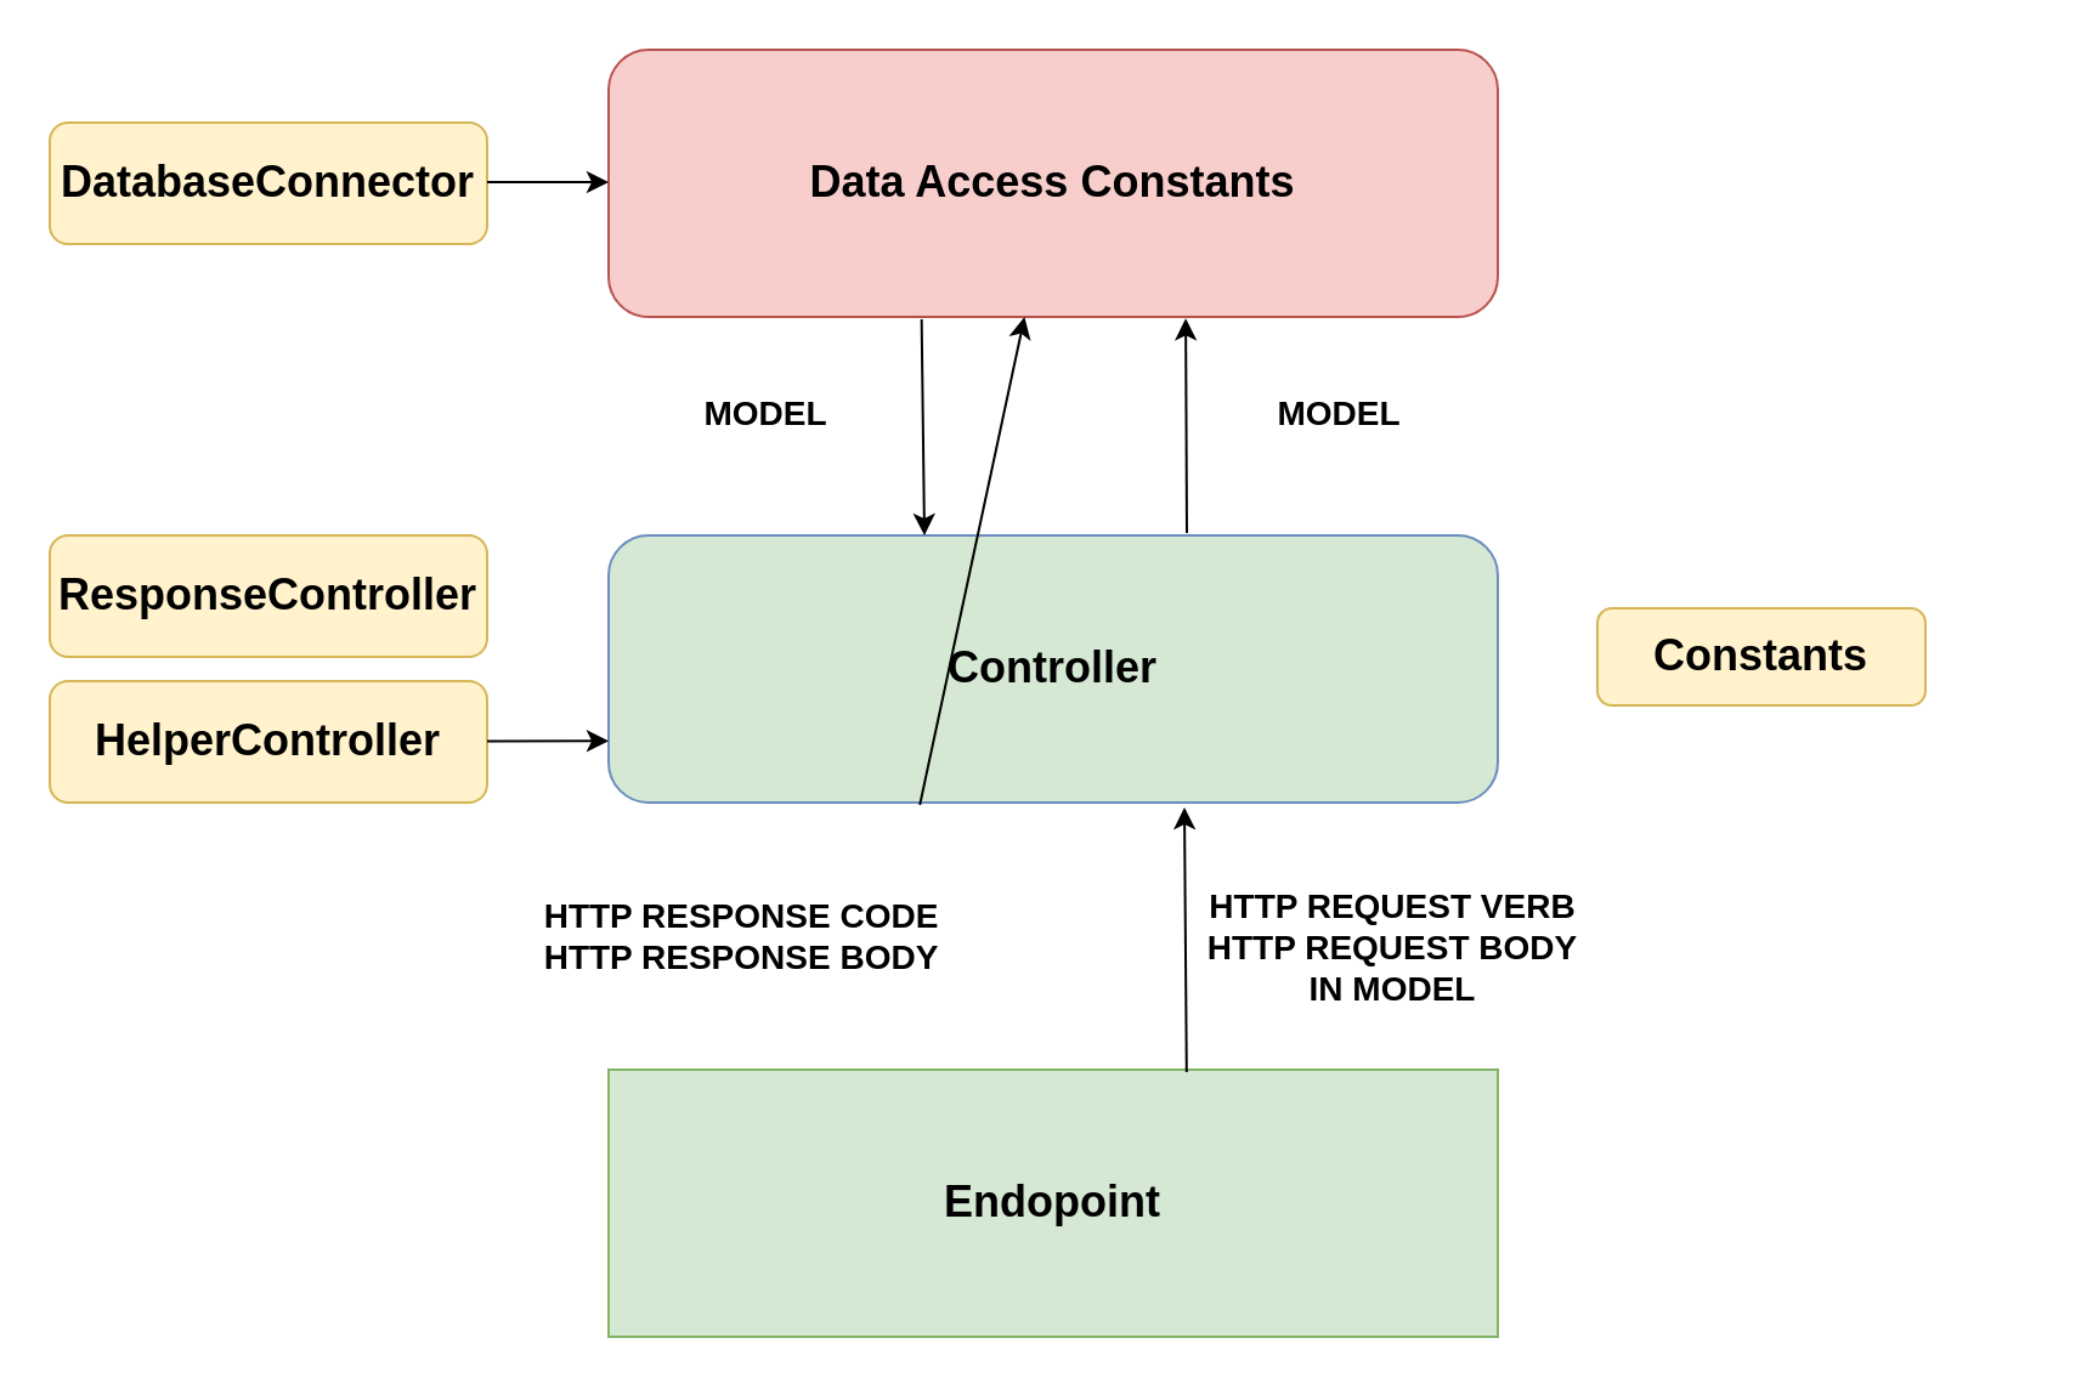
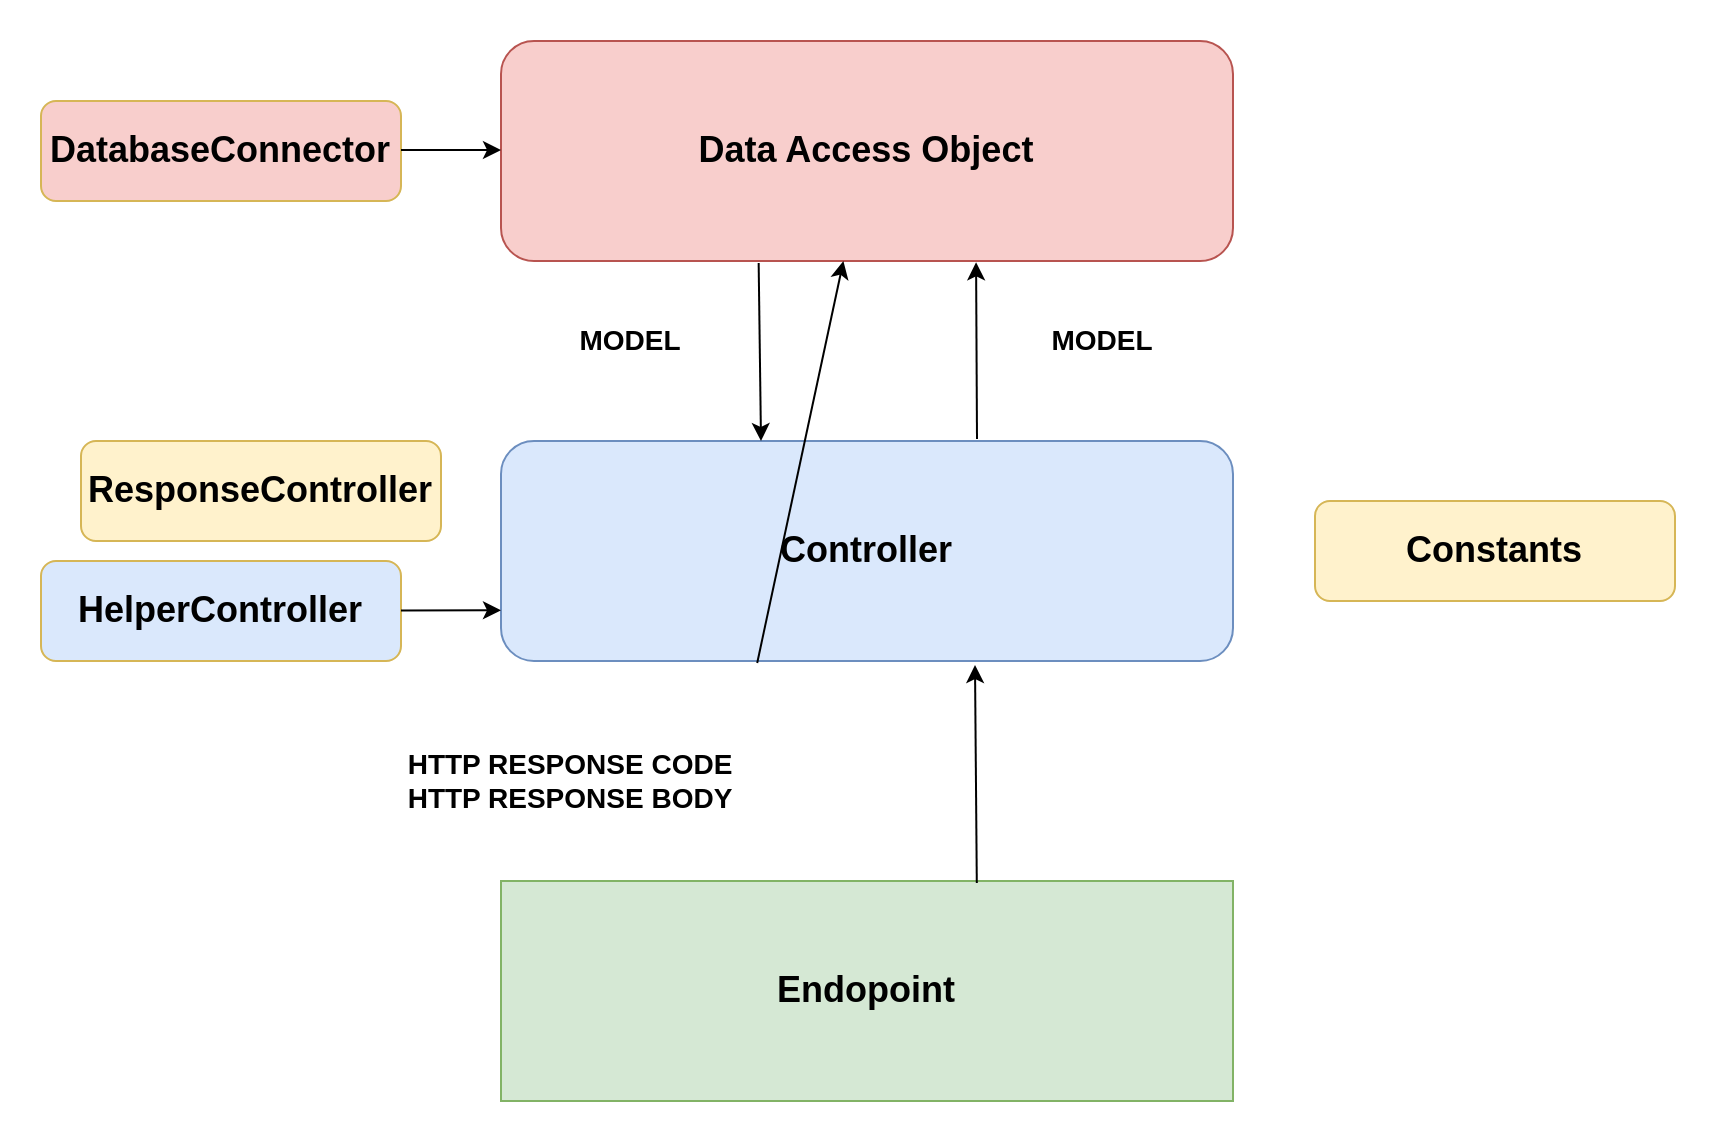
  <mxCell id="0" />
  <mxCell id="1" parent="0" />
  <mxCell id="2" style="edgeStyle=none;rounded=0;orthogonalLoop=1;jettySize=auto;html=1;fontFamily=Helvetica;fontSize=18;fontColor=#00CC00;entryX=0.649;entryY=1.006;entryDx=0;entryDy=0;entryPerimeter=0;" edge="1" parent="1" target="4"><mxGeometry relative="1" as="geometry"><mxPoint x="488" y="219" as="sourcePoint" /><mxPoint x="489" y="161" as="targetPoint" /></mxGeometry></mxCell>
- <mxCell id="3" value="Controller" style="rounded=1;whiteSpace=wrap;html=1;fillColor=#d5e8d4;strokeColor=#6c8ebf;perimeterSpacing=0;fontSize=18;fontStyle=1;fontFamily=Helvetica;" vertex="1" parent="1"><mxGeometry x="250" y="220" width="366" height="110" as="geometry" /></mxCell>
- <mxCell id="4" value="Data Access Constants" style="rounded=1;whiteSpace=wrap;html=1;fillColor=#f8cecc;strokeColor=#b85450;perimeterSpacing=0;fontSize=18;fontStyle=1;fontFamily=Helvetica;" vertex="1" parent="1"><mxGeometry x="250" y="20" width="366" height="110" as="geometry" /></mxCell>
+ <mxCell id="3" value="Controller" style="rounded=1;whiteSpace=wrap;html=1;fillColor=#dae8fc;strokeColor=#6c8ebf;perimeterSpacing=0;fontSize=18;fontStyle=1;fontFamily=Helvetica;" vertex="1" parent="1"><mxGeometry x="250" y="220" width="366" height="110" as="geometry" /></mxCell>
+ <mxCell id="4" value="Data Access Object" style="rounded=1;whiteSpace=wrap;html=1;fillColor=#f8cecc;strokeColor=#b85450;perimeterSpacing=0;fontSize=18;fontStyle=1;fontFamily=Helvetica;" vertex="1" parent="1"><mxGeometry x="250" y="20" width="366" height="110" as="geometry" /></mxCell>
  <mxCell id="5" value="Endopoint" style="whiteSpace=wrap;html=1;fillColor=#d5e8d4;strokeColor=#82b366;perimeterSpacing=0;fontSize=18;fontStyle=1;fontFamily=Helvetica;rounded=0;" vertex="1" parent="1"><mxGeometry x="250" y="440" width="366" height="110" as="geometry" /></mxCell>
  <mxCell id="6" value="" style="endArrow=classic;html=1;fontFamily=Helvetica;fontSize=18;exitX=0.65;exitY=0.009;exitDx=0;exitDy=0;exitPerimeter=0;" edge="1" parent="1" source="5"><mxGeometry width="50" height="50" relative="1" as="geometry"><mxPoint x="400" y="410" as="sourcePoint" /><mxPoint x="487" y="332" as="targetPoint" /></mxGeometry></mxCell>
- <mxCell id="7" value="HTTP REQUEST VERB&lt;br style=&quot;font-size: 14px&quot;&gt;HTTP REQUEST BODY&lt;br&gt;IN MODEL" style="text;html=1;strokeColor=none;fillColor=none;align=center;verticalAlign=middle;whiteSpace=wrap;rounded=0;fontFamily=Helvetica;fontSize=14;fontStyle=1" vertex="1" parent="1"><mxGeometry x="486" y="350" width="174" height="80" as="geometry" /></mxCell>
  <mxCell id="8" value="" style="endArrow=classic;html=1;fontFamily=Helvetica;fontSize=18;exitX=0.35;exitY=1.009;exitDx=0;exitDy=0;exitPerimeter=0;" edge="1" parent="1" source="3" target="4"><mxGeometry width="50" height="50" relative="1" as="geometry"><mxPoint x="440" y="350" as="sourcePoint" /><mxPoint x="378" y="430" as="targetPoint" /></mxGeometry></mxCell>
- <mxCell id="9" value="HTTP RESPONSE CODE&lt;br style=&quot;font-size: 14px&quot;&gt;HTTP RESPONSE BODY" style="text;html=1;strokeColor=none;fillColor=none;align=center;verticalAlign=middle;whiteSpace=wrap;rounded=0;fontFamily=Helvetica;fontSize=14;fontStyle=1" vertex="1" parent="1"><mxGeometry x="220" y="340" width="170" height="90" as="geometry" /></mxCell>
- <mxCell id="10" value="ResponseController" style="rounded=1;whiteSpace=wrap;html=1;fillColor=#fff2cc;strokeColor=#d6b656;perimeterSpacing=0;fontSize=18;fontStyle=1;fontFamily=Helvetica;" vertex="1" parent="1"><mxGeometry x="20" y="220" width="180" height="50" as="geometry" /></mxCell>
- <mxCell id="11" value="HelperController" style="rounded=1;whiteSpace=wrap;html=1;fillColor=#fff2cc;strokeColor=#d6b656;perimeterSpacing=0;fontSize=18;fontStyle=1;fontFamily=Helvetica;" vertex="1" parent="1"><mxGeometry x="20" y="280" width="180" height="50" as="geometry" /></mxCell>
+ <mxCell id="9" value="HTTP RESPONSE CODE&lt;br style=&quot;font-size: 14px&quot;&gt;HTTP RESPONSE BODY" style="text;html=1;strokeColor=none;fillColor=none;align=center;verticalAlign=middle;whiteSpace=wrap;rounded=0;fontFamily=Helvetica;fontSize=14;fontStyle=1" vertex="1" parent="1"><mxGeometry x="200" y="345" width="170" height="90" as="geometry" /></mxCell>
+ <mxCell id="10" value="ResponseController" style="rounded=1;whiteSpace=wrap;html=1;fillColor=#fff2cc;strokeColor=#d6b656;perimeterSpacing=0;fontSize=18;fontStyle=1;fontFamily=Helvetica;" vertex="1" parent="1"><mxGeometry x="40" y="220" width="180" height="50" as="geometry" /></mxCell>
+ <mxCell id="11" value="HelperController" style="rounded=1;whiteSpace=wrap;html=1;fillColor=#dae8fc;strokeColor=#d6b656;perimeterSpacing=0;fontSize=18;fontStyle=1;fontFamily=Helvetica;" vertex="1" parent="1"><mxGeometry x="20" y="280" width="180" height="50" as="geometry" /></mxCell>
  <mxCell id="12" style="rounded=0;orthogonalLoop=1;jettySize=auto;html=1;fontFamily=Helvetica;fontSize=18;fontColor=#00CC00;exitX=1;exitY=0.5;exitDx=0;exitDy=0;entryX=0;entryY=0.227;entryDx=0;entryDy=0;entryPerimeter=0;" edge="1" parent="1"><mxGeometry relative="1" as="geometry"><mxPoint x="200" y="304.69" as="sourcePoint" /><mxPoint x="250" y="304.66" as="targetPoint" /></mxGeometry></mxCell>
  <mxCell id="13" value="" style="endArrow=classic;html=1;fontFamily=Helvetica;fontSize=18;exitX=0.352;exitY=1.009;exitDx=0;exitDy=0;exitPerimeter=0;" edge="1" parent="1" source="4"><mxGeometry width="50" height="50" relative="1" as="geometry"><mxPoint x="370" y="140" as="sourcePoint" /><mxPoint x="380" y="220" as="targetPoint" /></mxGeometry></mxCell>
  <mxCell id="14" value="MODEL" style="text;html=1;strokeColor=none;fillColor=none;align=center;verticalAlign=middle;whiteSpace=wrap;rounded=0;fontFamily=Helvetica;fontSize=14;fontStyle=1" vertex="1" parent="1"><mxGeometry x="486" y="130" width="130" height="80" as="geometry" /></mxCell>
  <mxCell id="15" value="MODEL" style="text;html=1;strokeColor=none;fillColor=none;align=center;verticalAlign=middle;whiteSpace=wrap;rounded=0;fontFamily=Helvetica;fontSize=14;fontStyle=1" vertex="1" parent="1"><mxGeometry x="250" y="130" width="130" height="80" as="geometry" /></mxCell>
- <mxCell id="16" value="DatabaseConnector" style="rounded=1;whiteSpace=wrap;html=1;fillColor=#fff2cc;strokeColor=#d6b656;perimeterSpacing=0;fontSize=18;fontStyle=1;fontFamily=Helvetica;" vertex="1" parent="1"><mxGeometry x="20" y="50" width="180" height="50" as="geometry" /></mxCell>
+ <mxCell id="16" value="DatabaseConnector" style="rounded=1;whiteSpace=wrap;html=1;fillColor=#f8cecc;strokeColor=#d6b656;perimeterSpacing=0;fontSize=18;fontStyle=1;fontFamily=Helvetica;" vertex="1" parent="1"><mxGeometry x="20" y="50" width="180" height="50" as="geometry" /></mxCell>
  <mxCell id="17" style="rounded=0;orthogonalLoop=1;jettySize=auto;html=1;fontFamily=Helvetica;fontSize=18;fontColor=#00CC00;exitX=1;exitY=0.5;exitDx=0;exitDy=0;entryX=0;entryY=0.227;entryDx=0;entryDy=0;entryPerimeter=0;" edge="1" parent="1"><mxGeometry relative="1" as="geometry"><mxPoint x="200" y="74.53" as="sourcePoint" /><mxPoint x="250" y="74.5" as="targetPoint" /></mxGeometry></mxCell>
- <mxCell id="18" value="Constants" style="rounded=1;whiteSpace=wrap;html=1;fillColor=#fff2cc;strokeColor=#d6b656;perimeterSpacing=0;fontSize=18;fontStyle=1;fontFamily=Helvetica;" vertex="1" parent="1"><mxGeometry x="657" y="250" width="135" height="40" as="geometry" /></mxCell>
+ <mxCell id="18" value="Constants" style="rounded=1;whiteSpace=wrap;html=1;fillColor=#fff2cc;strokeColor=#d6b656;perimeterSpacing=0;fontSize=18;fontStyle=1;fontFamily=Helvetica;" vertex="1" parent="1"><mxGeometry x="657" y="250" width="180" height="50" as="geometry" /></mxCell>
